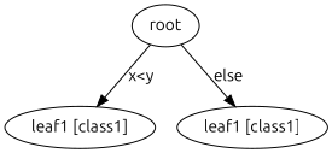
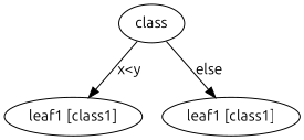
  digraph {
    fontname=Ubuntu
    node [fontname=Ubuntu]
    edge [fontname=Ubuntu]
-   n1 [label=root]
+   n1 [label=class]
    n2 [label="leaf1 [class1]"]
    n3 [label="leaf1 [class1]"]
    n1 -> n2 [label="x<y"]
    n1 -> n3 [label=else]
  }
